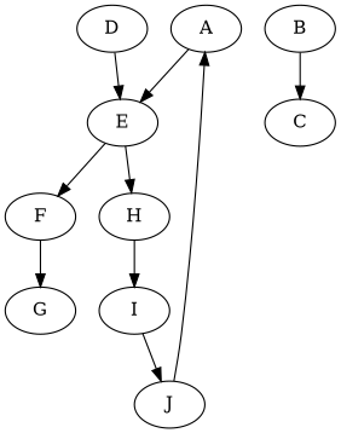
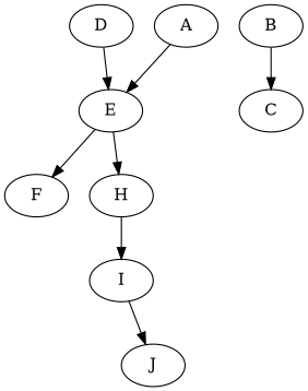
  digraph {
    A
    E
    B
    C
    D
    F
    H
-   G
    I
    J
    A -> E
    E -> F
    E -> H
    B -> C
    D -> E
-   F -> G
    H -> I
    I -> J
-   J -> A
  }
